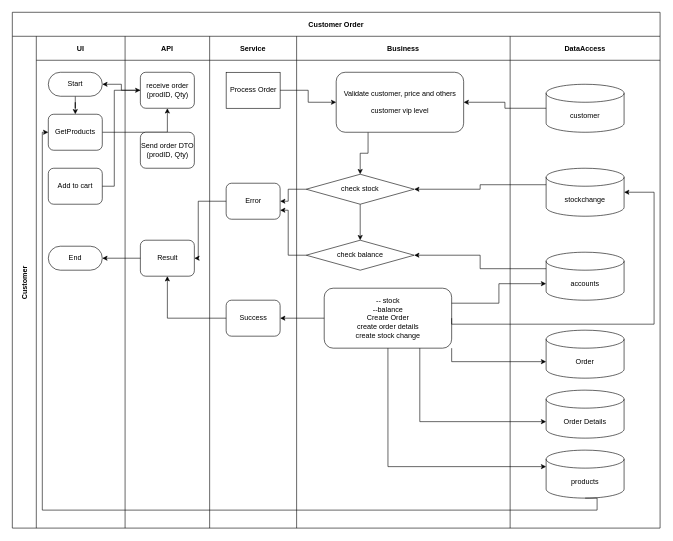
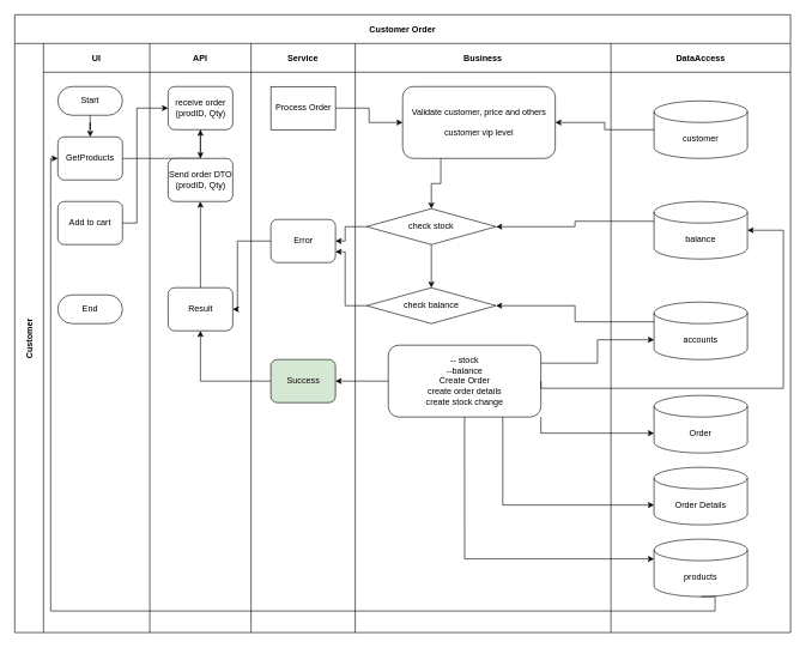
  <mxCell id="0" />
  <mxCell id="1" parent="0" />
  <mxCell id="2" value="Customer Order" style="shape=table;childLayout=tableLayout;startSize=40;collapsible=0;recursiveResize=0;expand=0;fillColor=none;fontStyle=1" parent="1" vertex="1"><mxGeometry x="20" y="20" width="1080" height="860" as="geometry" /></mxCell>
  <mxCell id="3" value="Customer" style="shape=tableRow;horizontal=0;swimlaneHead=0;swimlaneBody=0;top=0;left=0;bottom=0;right=0;fillColor=none;points=[[0,0.5],[1,0.5]];portConstraint=eastwest;startSize=40;collapsible=0;recursiveResize=0;expand=0;fontStyle=1;" parent="2" vertex="1"><mxGeometry y="40" width="1080" height="820" as="geometry" /></mxCell>
  <mxCell id="4" value="UI" style="swimlane;swimlaneHead=0;swimlaneBody=0;connectable=0;fillColor=none;startSize=40;collapsible=0;recursiveResize=0;expand=0;fontStyle=1;" parent="3" vertex="1"><mxGeometry x="40" width="148" height="820" as="geometry"><mxRectangle width="148" height="820" as="alternateBounds" /></mxGeometry></mxCell>
  <mxCell id="5" style="edgeStyle=orthogonalEdgeStyle;rounded=0;orthogonalLoop=1;jettySize=auto;html=1;entryX=0.5;entryY=0;entryDx=0;entryDy=0;" parent="4" source="6" target="8" edge="1"><mxGeometry relative="1" as="geometry"><mxPoint x="65" y="120" as="targetPoint" /></mxGeometry></mxCell>
  <mxCell id="6" value="Start" style="rounded=1;whiteSpace=wrap;html=1;arcSize=50;" parent="4" vertex="1"><mxGeometry x="20" y="60" width="90" height="40" as="geometry" /></mxCell>
  <mxCell id="7" value="" style="edgeStyle=orthogonalEdgeStyle;rounded=0;orthogonalLoop=1;jettySize=auto;html=1;" edge="1" parent="4" source="8" target="14"><mxGeometry relative="1" as="geometry" /></mxCell>
  <mxCell id="8" value="GetProducts" style="rounded=1;whiteSpace=wrap;html=1;" vertex="1" parent="4"><mxGeometry x="20" y="130" width="90" height="60" as="geometry" /></mxCell>
  <mxCell id="9" style="edgeStyle=orthogonalEdgeStyle;rounded=0;orthogonalLoop=1;jettySize=auto;html=1;exitX=0.5;exitY=1;exitDx=0;exitDy=0;" edge="1" parent="4" source="8" target="8"><mxGeometry relative="1" as="geometry" /></mxCell>
  <mxCell id="10" value="Add to cart" style="rounded=1;whiteSpace=wrap;html=1;" vertex="1" parent="4"><mxGeometry x="20" y="220" width="90" height="60" as="geometry" /></mxCell>
  <mxCell id="11" value="End" style="rounded=1;whiteSpace=wrap;html=1;arcSize=50;" parent="4" vertex="1"><mxGeometry x="20" y="350" width="90" height="40" as="geometry" /></mxCell>
  <mxCell id="12" value="API" style="swimlane;swimlaneHead=0;swimlaneBody=0;connectable=0;fillColor=none;startSize=40;collapsible=0;recursiveResize=0;expand=0;fontStyle=1;" parent="3" vertex="1"><mxGeometry x="188" width="141" height="820" as="geometry"><mxRectangle width="141" height="820" as="alternateBounds" /></mxGeometry></mxCell>
- <mxCell id="13" value="" style="edgeStyle=orthogonalEdgeStyle;rounded=0;orthogonalLoop=1;jettySize=auto;html=1;" edge="1" parent="12" source="14" target="6"><mxGeometry relative="1" as="geometry" /></mxCell>
+ <mxCell id="13" value="" style="edgeStyle=orthogonalEdgeStyle;rounded=0;orthogonalLoop=1;jettySize=auto;html=1;" edge="1" parent="12" source="14" target="15"><mxGeometry relative="1" as="geometry" /></mxCell>
  <mxCell id="14" value="receive order&lt;br&gt;(prodID, Qty)" style="rounded=1;whiteSpace=wrap;html=1;" vertex="1" parent="12"><mxGeometry x="25.5" y="60" width="90" height="60" as="geometry" /></mxCell>
  <mxCell id="15" value="Send order DTO&lt;br&gt;(prodID, Qty)" style="rounded=1;whiteSpace=wrap;html=1;" vertex="1" parent="12"><mxGeometry x="25.5" y="160" width="90" height="60" as="geometry" /></mxCell>
  <mxCell id="16" value="Result" style="rounded=1;whiteSpace=wrap;html=1;" vertex="1" parent="12"><mxGeometry x="25.5" y="340" width="90" height="60" as="geometry" /></mxCell>
  <mxCell id="17" value="Service" style="swimlane;swimlaneHead=0;swimlaneBody=0;connectable=0;fillColor=none;startSize=40;collapsible=0;recursiveResize=0;expand=0;fontStyle=1;" parent="3" vertex="1"><mxGeometry x="329" width="145" height="820" as="geometry"><mxRectangle width="145" height="820" as="alternateBounds" /></mxGeometry></mxCell>
  <mxCell id="18" value="Process Order" style="whiteSpace=wrap;html=1;rounded=0;" vertex="1" parent="17"><mxGeometry x="27.5" y="60" width="90" height="60" as="geometry" /></mxCell>
  <mxCell id="19" value="Error" style="rounded=1;whiteSpace=wrap;html=1;" vertex="1" parent="17"><mxGeometry x="27.5" y="245" width="90" height="60" as="geometry" /></mxCell>
- <mxCell id="20" value="Success" style="rounded=1;whiteSpace=wrap;html=1;" vertex="1" parent="17"><mxGeometry x="27.5" y="440" width="90" height="60" as="geometry" /></mxCell>
+ <mxCell id="20" value="Success" style="rounded=1;whiteSpace=wrap;html=1;fillColor=#d5e8d4;" vertex="1" parent="17"><mxGeometry x="27.5" y="440" width="90" height="60" as="geometry" /></mxCell>
  <mxCell id="21" value="Business" style="swimlane;swimlaneHead=0;swimlaneBody=0;connectable=0;fillColor=none;startSize=40;collapsible=0;recursiveResize=0;expand=0;fontStyle=1;" vertex="1" parent="3"><mxGeometry x="474" width="356" height="820" as="geometry"><mxRectangle width="356" height="820" as="alternateBounds" /></mxGeometry></mxCell>
  <mxCell id="22" value="check balance" style="rhombus;whiteSpace=wrap;html=1;" vertex="1" parent="21"><mxGeometry x="16" y="340" width="180" height="50" as="geometry" /></mxCell>
  <mxCell id="23" value="" style="edgeStyle=orthogonalEdgeStyle;rounded=0;orthogonalLoop=1;jettySize=auto;html=1;exitX=0.25;exitY=1;exitDx=0;exitDy=0;" edge="1" parent="21" source="24" target="26"><mxGeometry relative="1" as="geometry" /></mxCell>
  <mxCell id="24" value="Validate customer, price and others&lt;div&gt;&lt;br&gt;&lt;/div&gt;&lt;div&gt;customer vip level&lt;/div&gt;" style="rounded=1;whiteSpace=wrap;html=1;" vertex="1" parent="21"><mxGeometry x="66" y="60" width="212.5" height="100" as="geometry" /></mxCell>
  <mxCell id="25" value="" style="edgeStyle=orthogonalEdgeStyle;rounded=0;orthogonalLoop=1;jettySize=auto;html=1;" edge="1" parent="21" source="26" target="22"><mxGeometry relative="1" as="geometry" /></mxCell>
  <mxCell id="26" value="check stock" style="rhombus;whiteSpace=wrap;html=1;" vertex="1" parent="21"><mxGeometry x="16" y="230" width="180" height="50" as="geometry" /></mxCell>
  <mxCell id="27" value="-- stock&lt;div&gt;--balance&lt;/div&gt;&lt;div&gt;Create Order&lt;/div&gt;&lt;div&gt;create order details&lt;/div&gt;&lt;div&gt;create stock change&lt;/div&gt;" style="rounded=1;whiteSpace=wrap;html=1;" vertex="1" parent="21"><mxGeometry x="46" y="420" width="212.5" height="100" as="geometry" /></mxCell>
  <mxCell id="28" value="DataAccess" style="swimlane;swimlaneHead=0;swimlaneBody=0;connectable=0;fillColor=none;startSize=40;collapsible=0;recursiveResize=0;expand=0;fontStyle=1;" vertex="1" parent="3"><mxGeometry x="830" width="250" height="820" as="geometry"><mxRectangle width="250" height="820" as="alternateBounds" /></mxGeometry></mxCell>
  <mxCell id="29" value="products" style="shape=cylinder3;whiteSpace=wrap;html=1;boundedLbl=1;backgroundOutline=1;size=15;" vertex="1" parent="28"><mxGeometry x="60" y="690" width="130" height="80" as="geometry" /></mxCell>
  <mxCell id="30" value="accounts" style="shape=cylinder3;whiteSpace=wrap;html=1;boundedLbl=1;backgroundOutline=1;size=15;" vertex="1" parent="28"><mxGeometry x="60" y="360" width="130" height="80" as="geometry" /></mxCell>
- <mxCell id="31" value="stockchange" style="shape=cylinder3;whiteSpace=wrap;html=1;boundedLbl=1;backgroundOutline=1;size=15;" vertex="1" parent="28"><mxGeometry x="60" y="220" width="130" height="80" as="geometry" /></mxCell>
+ <mxCell id="31" value="balance" style="shape=cylinder3;whiteSpace=wrap;html=1;boundedLbl=1;backgroundOutline=1;size=15;" vertex="1" parent="28"><mxGeometry x="60" y="220" width="130" height="80" as="geometry" /></mxCell>
  <mxCell id="32" value="customer" style="shape=cylinder3;whiteSpace=wrap;html=1;boundedLbl=1;backgroundOutline=1;size=15;" vertex="1" parent="28"><mxGeometry x="60" y="80" width="130" height="80" as="geometry" /></mxCell>
  <mxCell id="33" value="Order" style="shape=cylinder3;whiteSpace=wrap;html=1;boundedLbl=1;backgroundOutline=1;size=15;" vertex="1" parent="28"><mxGeometry x="60" y="490" width="130" height="80" as="geometry" /></mxCell>
  <mxCell id="34" value="Order Details" style="shape=cylinder3;whiteSpace=wrap;html=1;boundedLbl=1;backgroundOutline=1;size=15;" vertex="1" parent="28"><mxGeometry x="60" y="590" width="130" height="80" as="geometry" /></mxCell>
  <mxCell id="35" style="edgeStyle=orthogonalEdgeStyle;rounded=0;orthogonalLoop=1;jettySize=auto;html=1;entryX=0;entryY=0.5;entryDx=0;entryDy=0;" edge="1" parent="3" source="10" target="14"><mxGeometry relative="1" as="geometry"><Array as="points"><mxPoint x="170" y="250" /><mxPoint x="170" y="90" /></Array></mxGeometry></mxCell>
  <mxCell id="36" value="" style="edgeStyle=orthogonalEdgeStyle;rounded=0;orthogonalLoop=1;jettySize=auto;html=1;entryX=0;entryY=0.5;entryDx=0;entryDy=0;" edge="1" parent="3" source="18" target="24"><mxGeometry relative="1" as="geometry"><mxPoint x="497.5" y="90" as="targetPoint" /></mxGeometry></mxCell>
  <mxCell id="37" style="edgeStyle=orthogonalEdgeStyle;rounded=0;orthogonalLoop=1;jettySize=auto;html=1;exitX=0.5;exitY=1;exitDx=0;exitDy=0;exitPerimeter=0;entryX=0;entryY=0.5;entryDx=0;entryDy=0;" edge="1" parent="3" source="29" target="8"><mxGeometry relative="1" as="geometry"><Array as="points"><mxPoint x="975" y="770" /><mxPoint x="975" y="790" /><mxPoint x="50" y="790" /><mxPoint x="50" y="160" /></Array></mxGeometry></mxCell>
- <mxCell id="38" value="" style="edgeStyle=orthogonalEdgeStyle;rounded=0;orthogonalLoop=1;jettySize=auto;html=1;" edge="1" parent="3" source="16" target="11"><mxGeometry relative="1" as="geometry" /></mxCell>
+ <mxCell id="38" value="" style="edgeStyle=orthogonalEdgeStyle;rounded=0;orthogonalLoop=1;jettySize=auto;html=1;" edge="1" parent="3" source="16" target="15"><mxGeometry relative="1" as="geometry" /></mxCell>
  <mxCell id="39" style="edgeStyle=orthogonalEdgeStyle;rounded=0;orthogonalLoop=1;jettySize=auto;html=1;exitX=0;exitY=0;exitDx=0;exitDy=27.5;exitPerimeter=0;entryX=1;entryY=0.5;entryDx=0;entryDy=0;" edge="1" parent="3" source="31" target="26"><mxGeometry relative="1" as="geometry" /></mxCell>
  <mxCell id="40" style="edgeStyle=orthogonalEdgeStyle;rounded=0;orthogonalLoop=1;jettySize=auto;html=1;exitX=0;exitY=0;exitDx=0;exitDy=27.5;exitPerimeter=0;entryX=1;entryY=0.5;entryDx=0;entryDy=0;" edge="1" parent="3" source="30" target="22"><mxGeometry relative="1" as="geometry" /></mxCell>
  <mxCell id="41" style="edgeStyle=orthogonalEdgeStyle;rounded=0;orthogonalLoop=1;jettySize=auto;html=1;exitX=0;exitY=0.5;exitDx=0;exitDy=0;entryX=1;entryY=0.5;entryDx=0;entryDy=0;" edge="1" parent="3" source="26" target="19"><mxGeometry relative="1" as="geometry"><Array as="points"><mxPoint x="460" y="255" /><mxPoint x="460" y="275" /></Array></mxGeometry></mxCell>
  <mxCell id="42" style="edgeStyle=orthogonalEdgeStyle;rounded=0;orthogonalLoop=1;jettySize=auto;html=1;exitX=0;exitY=0.5;exitDx=0;exitDy=0;entryX=1;entryY=0.75;entryDx=0;entryDy=0;" edge="1" parent="3" source="22" target="19"><mxGeometry relative="1" as="geometry"><Array as="points"><mxPoint x="460" y="365" /><mxPoint x="460" y="290" /></Array></mxGeometry></mxCell>
  <mxCell id="43" style="edgeStyle=orthogonalEdgeStyle;rounded=0;orthogonalLoop=1;jettySize=auto;html=1;exitX=0;exitY=0.5;exitDx=0;exitDy=0;entryX=1;entryY=0.5;entryDx=0;entryDy=0;" edge="1" parent="3" source="19" target="16"><mxGeometry relative="1" as="geometry"><Array as="points"><mxPoint x="310" y="275" /><mxPoint x="310" y="370" /></Array></mxGeometry></mxCell>
  <mxCell id="44" value="" style="edgeStyle=orthogonalEdgeStyle;rounded=0;orthogonalLoop=1;jettySize=auto;html=1;" edge="1" parent="3" source="27" target="20"><mxGeometry relative="1" as="geometry" /></mxCell>
  <mxCell id="45" style="edgeStyle=orthogonalEdgeStyle;rounded=0;orthogonalLoop=1;jettySize=auto;html=1;exitX=0;exitY=0.5;exitDx=0;exitDy=0;entryX=0.5;entryY=1;entryDx=0;entryDy=0;" edge="1" parent="3" source="20" target="16"><mxGeometry relative="1" as="geometry" /></mxCell>
  <mxCell id="46" style="edgeStyle=orthogonalEdgeStyle;rounded=0;orthogonalLoop=1;jettySize=auto;html=1;exitX=0.5;exitY=1;exitDx=0;exitDy=0;entryX=0;entryY=0;entryDx=0;entryDy=27.5;entryPerimeter=0;" edge="1" parent="3" source="27" target="29"><mxGeometry relative="1" as="geometry" /></mxCell>
  <mxCell id="47" style="edgeStyle=orthogonalEdgeStyle;rounded=0;orthogonalLoop=1;jettySize=auto;html=1;exitX=0.75;exitY=1;exitDx=0;exitDy=0;entryX=0;entryY=0;entryDx=0;entryDy=52.5;entryPerimeter=0;" edge="1" parent="3" source="27" target="34"><mxGeometry relative="1" as="geometry" /></mxCell>
  <mxCell id="48" style="edgeStyle=orthogonalEdgeStyle;rounded=0;orthogonalLoop=1;jettySize=auto;html=1;exitX=1;exitY=1;exitDx=0;exitDy=0;entryX=0;entryY=0;entryDx=0;entryDy=52.5;entryPerimeter=0;" edge="1" parent="3" source="27" target="33"><mxGeometry relative="1" as="geometry" /></mxCell>
  <mxCell id="49" style="edgeStyle=orthogonalEdgeStyle;rounded=0;orthogonalLoop=1;jettySize=auto;html=1;exitX=1;exitY=0.5;exitDx=0;exitDy=0;entryX=1;entryY=0.5;entryDx=0;entryDy=0;entryPerimeter=0;" edge="1" parent="3" source="27" target="31"><mxGeometry relative="1" as="geometry"><Array as="points"><mxPoint x="733" y="480" /><mxPoint x="1070" y="480" /><mxPoint x="1070" y="260" /></Array></mxGeometry></mxCell>
  <mxCell id="50" style="edgeStyle=orthogonalEdgeStyle;rounded=0;orthogonalLoop=1;jettySize=auto;html=1;exitX=1;exitY=0.25;exitDx=0;exitDy=0;entryX=0;entryY=0;entryDx=0;entryDy=52.5;entryPerimeter=0;" edge="1" parent="3" source="27" target="30"><mxGeometry relative="1" as="geometry" /></mxCell>
  <mxCell id="51" style="edgeStyle=orthogonalEdgeStyle;rounded=0;orthogonalLoop=1;jettySize=auto;html=1;exitX=0;exitY=0.5;exitDx=0;exitDy=0;exitPerimeter=0;entryX=1;entryY=0.5;entryDx=0;entryDy=0;" edge="1" parent="3" source="32" target="24"><mxGeometry relative="1" as="geometry" /></mxCell>
